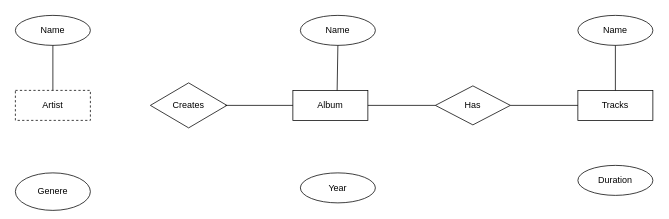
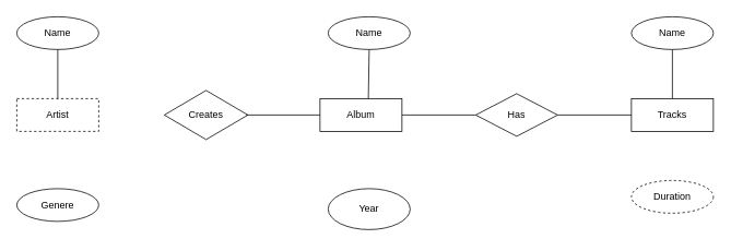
  <mxCell id="0" />
  <mxCell id="1" parent="0" />
  <mxCell id="2" value="Tracks" style="whiteSpace=wrap;html=1;align=center;" vertex="1" parent="1"><mxGeometry x="770" y="120" width="100" height="40" as="geometry" /></mxCell>
  <mxCell id="3" value="Artist" style="whiteSpace=wrap;html=1;align=center;dashed=1;" vertex="1" parent="1"><mxGeometry x="20" y="120" width="100" height="40" as="geometry" /></mxCell>
  <mxCell id="4" value="Album" style="whiteSpace=wrap;html=1;align=center;" vertex="1" parent="1"><mxGeometry x="390" y="120" width="100" height="40" as="geometry" /></mxCell>
  <mxCell id="5" value="Creates" style="shape=rhombus;perimeter=rhombusPerimeter;whiteSpace=wrap;html=1;align=center;" vertex="1" parent="1"><mxGeometry x="200" y="110" width="102" height="60" as="geometry" /></mxCell>
  <mxCell id="6" value="Has" style="shape=rhombus;perimeter=rhombusPerimeter;whiteSpace=wrap;html=1;align=center;" vertex="1" parent="1"><mxGeometry x="580" y="114" width="100" height="52" as="geometry" /></mxCell>
  <mxCell id="7" value="Name" style="ellipse;whiteSpace=wrap;html=1;align=center;" vertex="1" parent="1"><mxGeometry x="20" y="20" width="100" height="40" as="geometry" /></mxCell>
- <mxCell id="8" value="Genere" style="ellipse;whiteSpace=wrap;html=1;align=center;" vertex="1" parent="1"><mxGeometry x="20" y="230" width="100" height="50" as="geometry" /></mxCell>
+ <mxCell id="8" value="Genere" style="ellipse;whiteSpace=wrap;html=1;align=center;" vertex="1" parent="1"><mxGeometry x="20" y="230" width="100" height="40" as="geometry" /></mxCell>
  <mxCell id="9" value="Name" style="ellipse;whiteSpace=wrap;html=1;align=center;" vertex="1" parent="1"><mxGeometry x="400" y="20" width="100" height="40" as="geometry" /></mxCell>
- <mxCell id="10" value="Year" style="ellipse;whiteSpace=wrap;html=1;align=center;" vertex="1" parent="1"><mxGeometry x="400" y="230" width="100" height="40" as="geometry" /></mxCell>
+ <mxCell id="10" value="Year" style="ellipse;whiteSpace=wrap;html=1;align=center;" vertex="1" parent="1"><mxGeometry x="400" y="230" width="100" height="50" as="geometry" /></mxCell>
  <mxCell id="11" value="Name" style="ellipse;whiteSpace=wrap;html=1;align=center;" vertex="1" parent="1"><mxGeometry x="770" y="20" width="100" height="40" as="geometry" /></mxCell>
- <mxCell id="12" value="Duration" style="ellipse;whiteSpace=wrap;html=1;align=center;" vertex="1" parent="1"><mxGeometry x="770" y="220" width="100" height="40" as="geometry" /></mxCell>
+ <mxCell id="12" value="Duration" style="ellipse;whiteSpace=wrap;html=1;align=center;dashed=1;" vertex="1" parent="1"><mxGeometry x="770" y="220" width="100" height="40" as="geometry" /></mxCell>
  <mxCell id="13" value="" style="endArrow=none;html=1;rounded=0;entryX=0.5;entryY=0;entryDx=0;entryDy=0;exitX=0.5;exitY=1;exitDx=0;exitDy=0;" edge="1" parent="1" source="7" target="3"><mxGeometry relative="1" as="geometry"><mxPoint x="60" y="60" as="sourcePoint" /><mxPoint x="220" y="60" as="targetPoint" /></mxGeometry></mxCell>
  <mxCell id="14" value="" style="endArrow=none;html=1;rounded=0;" edge="1" parent="1"><mxGeometry relative="1" as="geometry"><mxPoint x="300" y="140" as="sourcePoint" /><mxPoint x="390" y="140" as="targetPoint" /></mxGeometry></mxCell>
  <mxCell id="15" value="" style="endArrow=none;html=1;rounded=0;" edge="1" parent="1"><mxGeometry relative="1" as="geometry"><mxPoint x="490" y="140" as="sourcePoint" /><mxPoint x="580" y="140" as="targetPoint" /></mxGeometry></mxCell>
  <mxCell id="16" value="" style="endArrow=none;html=1;rounded=0;" edge="1" parent="1"><mxGeometry relative="1" as="geometry"><mxPoint x="680" y="140" as="sourcePoint" /><mxPoint x="770" y="140" as="targetPoint" /></mxGeometry></mxCell>
  <mxCell id="17" value="" style="endArrow=none;html=1;rounded=0;entryX=0.59;entryY=0;entryDx=0;entryDy=0;entryPerimeter=0;" edge="1" parent="1" target="4"><mxGeometry relative="1" as="geometry"><mxPoint x="450" y="60" as="sourcePoint" /><mxPoint x="610" y="60" as="targetPoint" /></mxGeometry></mxCell>
  <mxCell id="18" value="" style="endArrow=none;html=1;rounded=0;entryX=0.5;entryY=0;entryDx=0;entryDy=0;" edge="1" parent="1" target="2"><mxGeometry relative="1" as="geometry"><mxPoint x="820" y="60" as="sourcePoint" /><mxPoint x="980" y="60" as="targetPoint" /></mxGeometry></mxCell>
